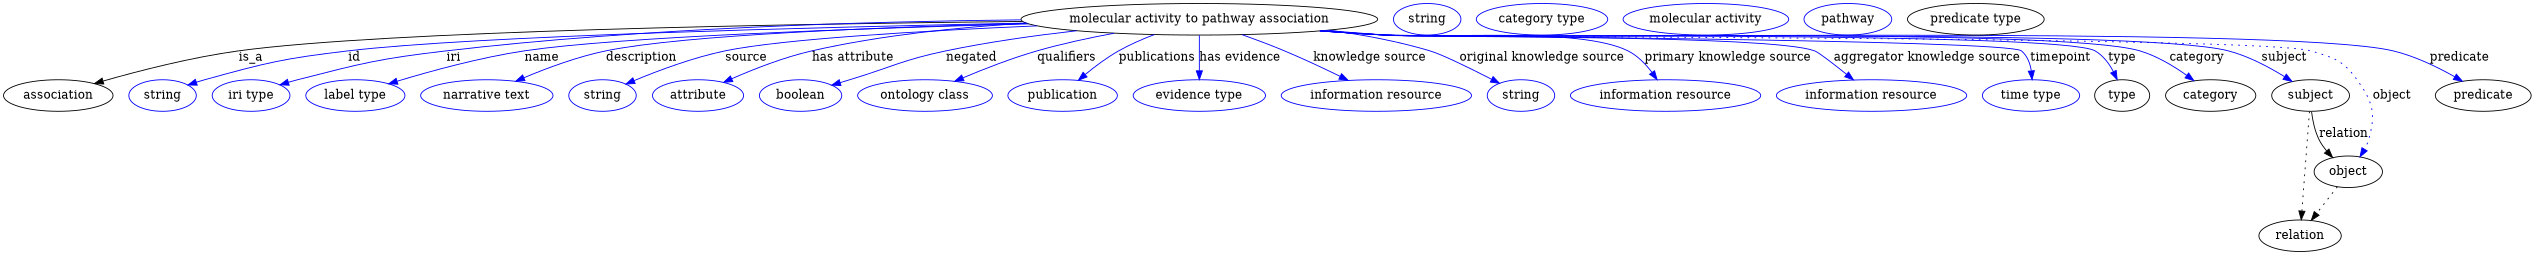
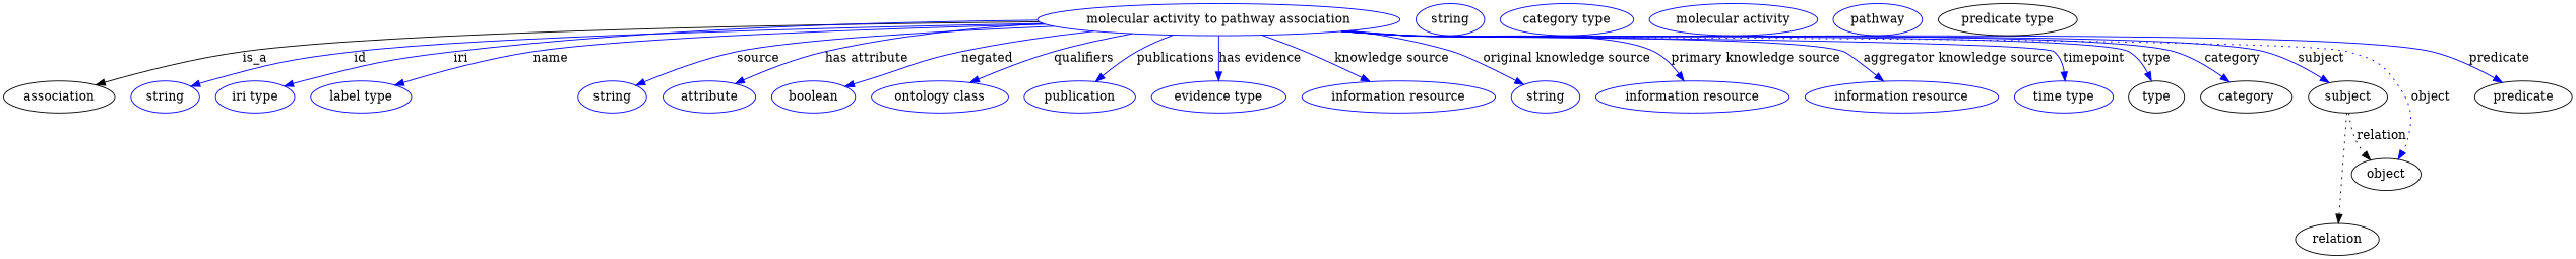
  digraph {
    node [color=blue]
    edge [color=blue style=solid]
-   n1 [height=0.5 label="molecular activity to pathway association" width=5.6509 color=""]
+   n1 [height=0.5 label="molecular activity to pathway association" width=5.6509]
    association [height=0.5 width=1.7332 color=""]
    n3 [height=0.5 label=string width=1.0652]
    n4 [height=0.5 label="iri type" width=1.2277]
    n5 [height=0.5 label="label type" width=1.5707]
-   n6 [height=0.5 label="narrative text" width=2.0943]
    n7 [height=0.5 label=string width=1.0652]
    n8 [height=0.5 label=attribute width=1.4443]
    n9 [height=0.5 label=boolean width=1.2999]
    n10 [height=0.5 label="ontology class" width=2.1304]
    n11 [height=0.5 label=publication width=1.7332]
    n12 [height=0.5 label="evidence type" width=2.0943]
    n13 [height=0.5 label="information resource" width=3.015]
    n14 [height=0.5 label=string width=1.0652]
    n15 [height=0.5 label="information resource" width=3.015]
    n16 [height=0.5 label="information resource" width=3.015]
    n17 [height=0.5 label="time type" width=1.5346]
    type [height=0.5 width=0.86659 color=""]
    category [height=0.5 width=1.4263 color=""]
    subject [height=0.5 width=1.2277 color=""]
    object [height=0.5 width=1.0832 color=""]
    predicate [height=0.5 width=1.5165 color=""]
    relation [height=0.5 width=1.2999 color=""]
    n24 [height=0.5 label=string width=1.0652]
    n25 [height=0.5 label="category type" width=2.0762]
    n26 [height=0.5 label="molecular activity" width=2.6178]
    n27 [height=0.5 label=pathway width=1.3902]
    n28 [color=black height=0.5 label="predicate type" width=2.1665]
    n1 -> association [label=is_a color="" style=""]
    n1 -> n3 [label=id]
    n1 -> n4 [label=iri]
    n1 -> n5 [label=name]
-   n1 -> n6 [label=description]
    n1 -> n7 [label=source]
    n1 -> n8 [label="has attribute"]
    n1 -> n9 [label=negated]
    n1 -> n10 [label=qualifiers]
    n1 -> n11 [label=publications]
    n1 -> n12 [label="has evidence"]
    n1 -> n13 [label="knowledge source"]
    n1 -> n14 [label="original knowledge source"]
    n1 -> n15 [label="primary knowledge source"]
    n1 -> n16 [label="aggregator knowledge source"]
    n1 -> n17 [label=timepoint]
    n1 -> type [label=type]
    n1 -> category [label=category]
    n1 -> subject [label=subject]
    n1 -> object [label=object style=dotted]
    n1 -> predicate [label=predicate]
-   subject -> object [label=relation color="" style=""]
+   subject -> object [label=relation style=dotted color=""]
    subject -> relation [style=dotted color=""]
-   object -> relation [style=dotted color=""]
  }
